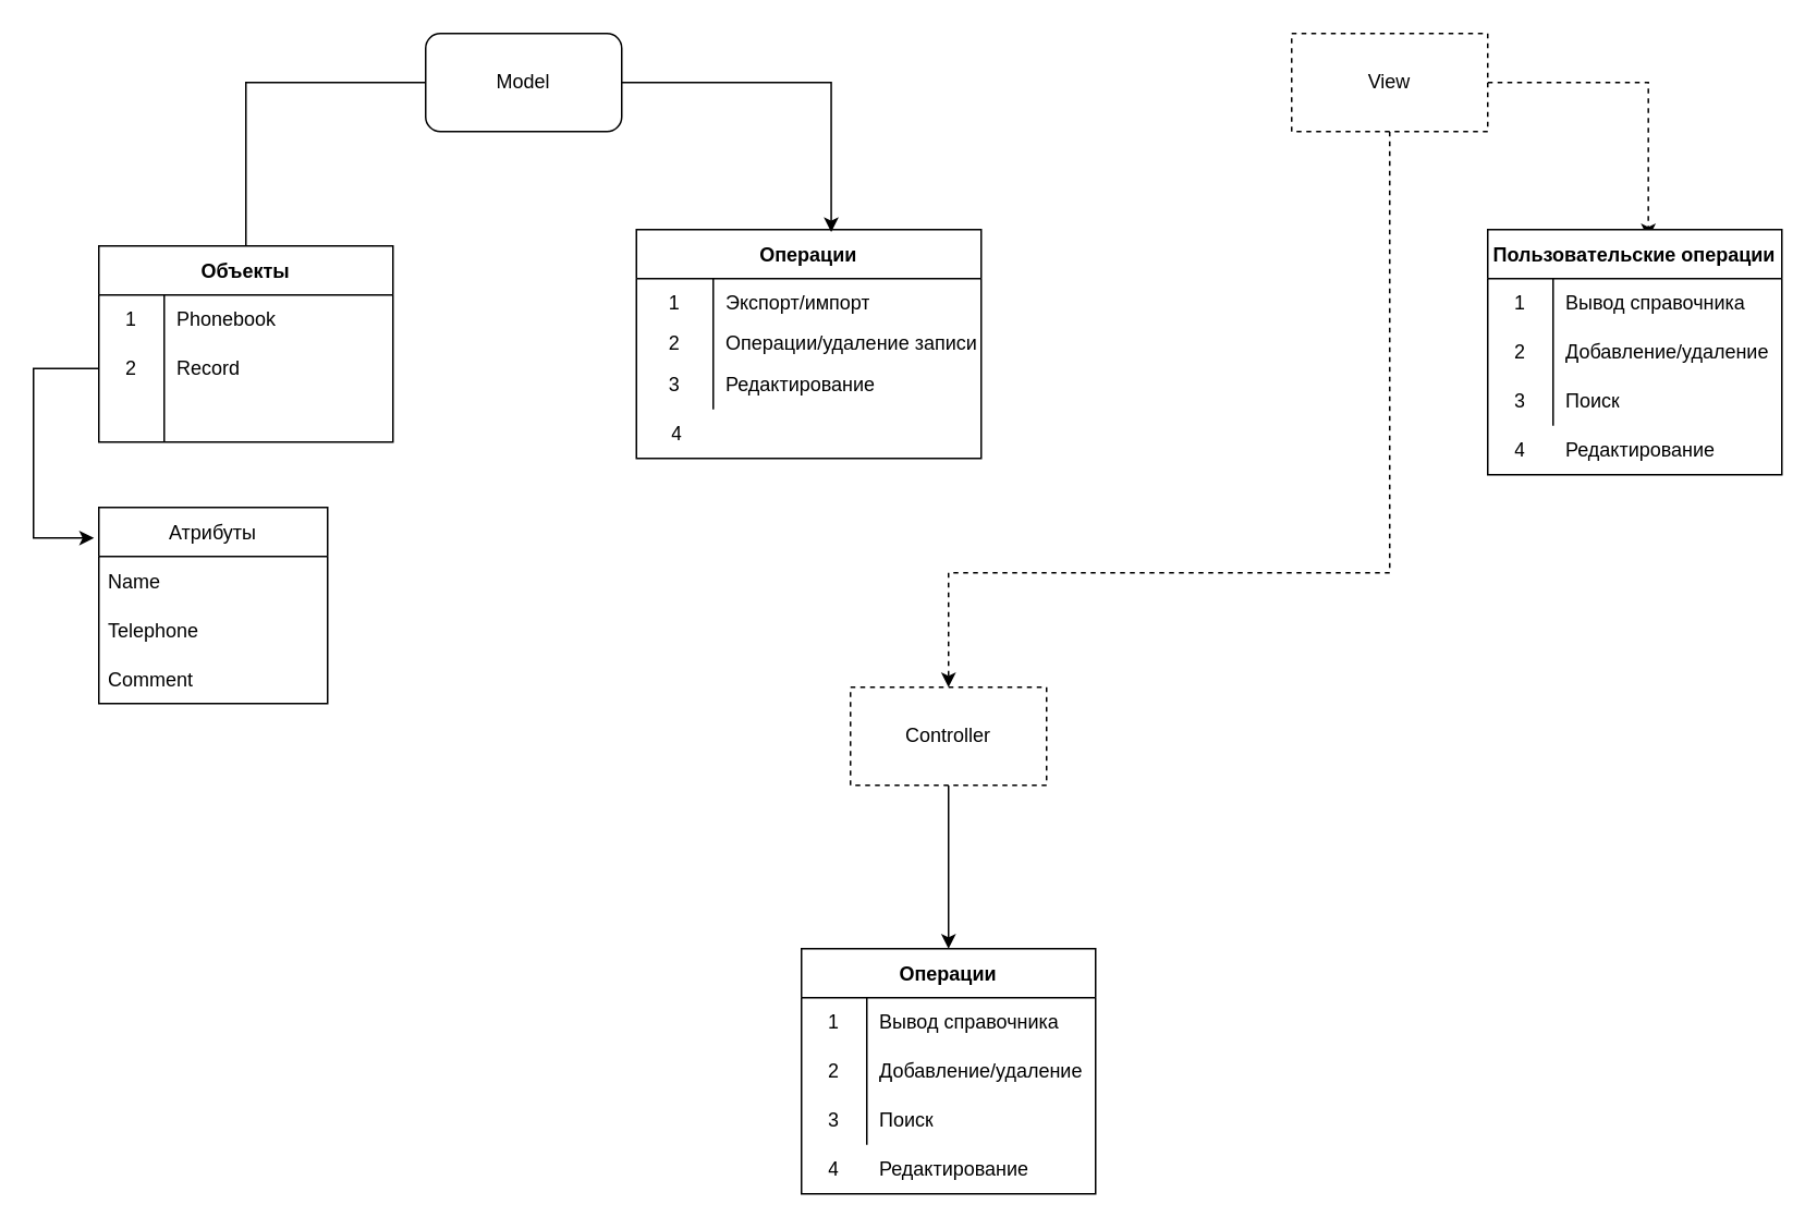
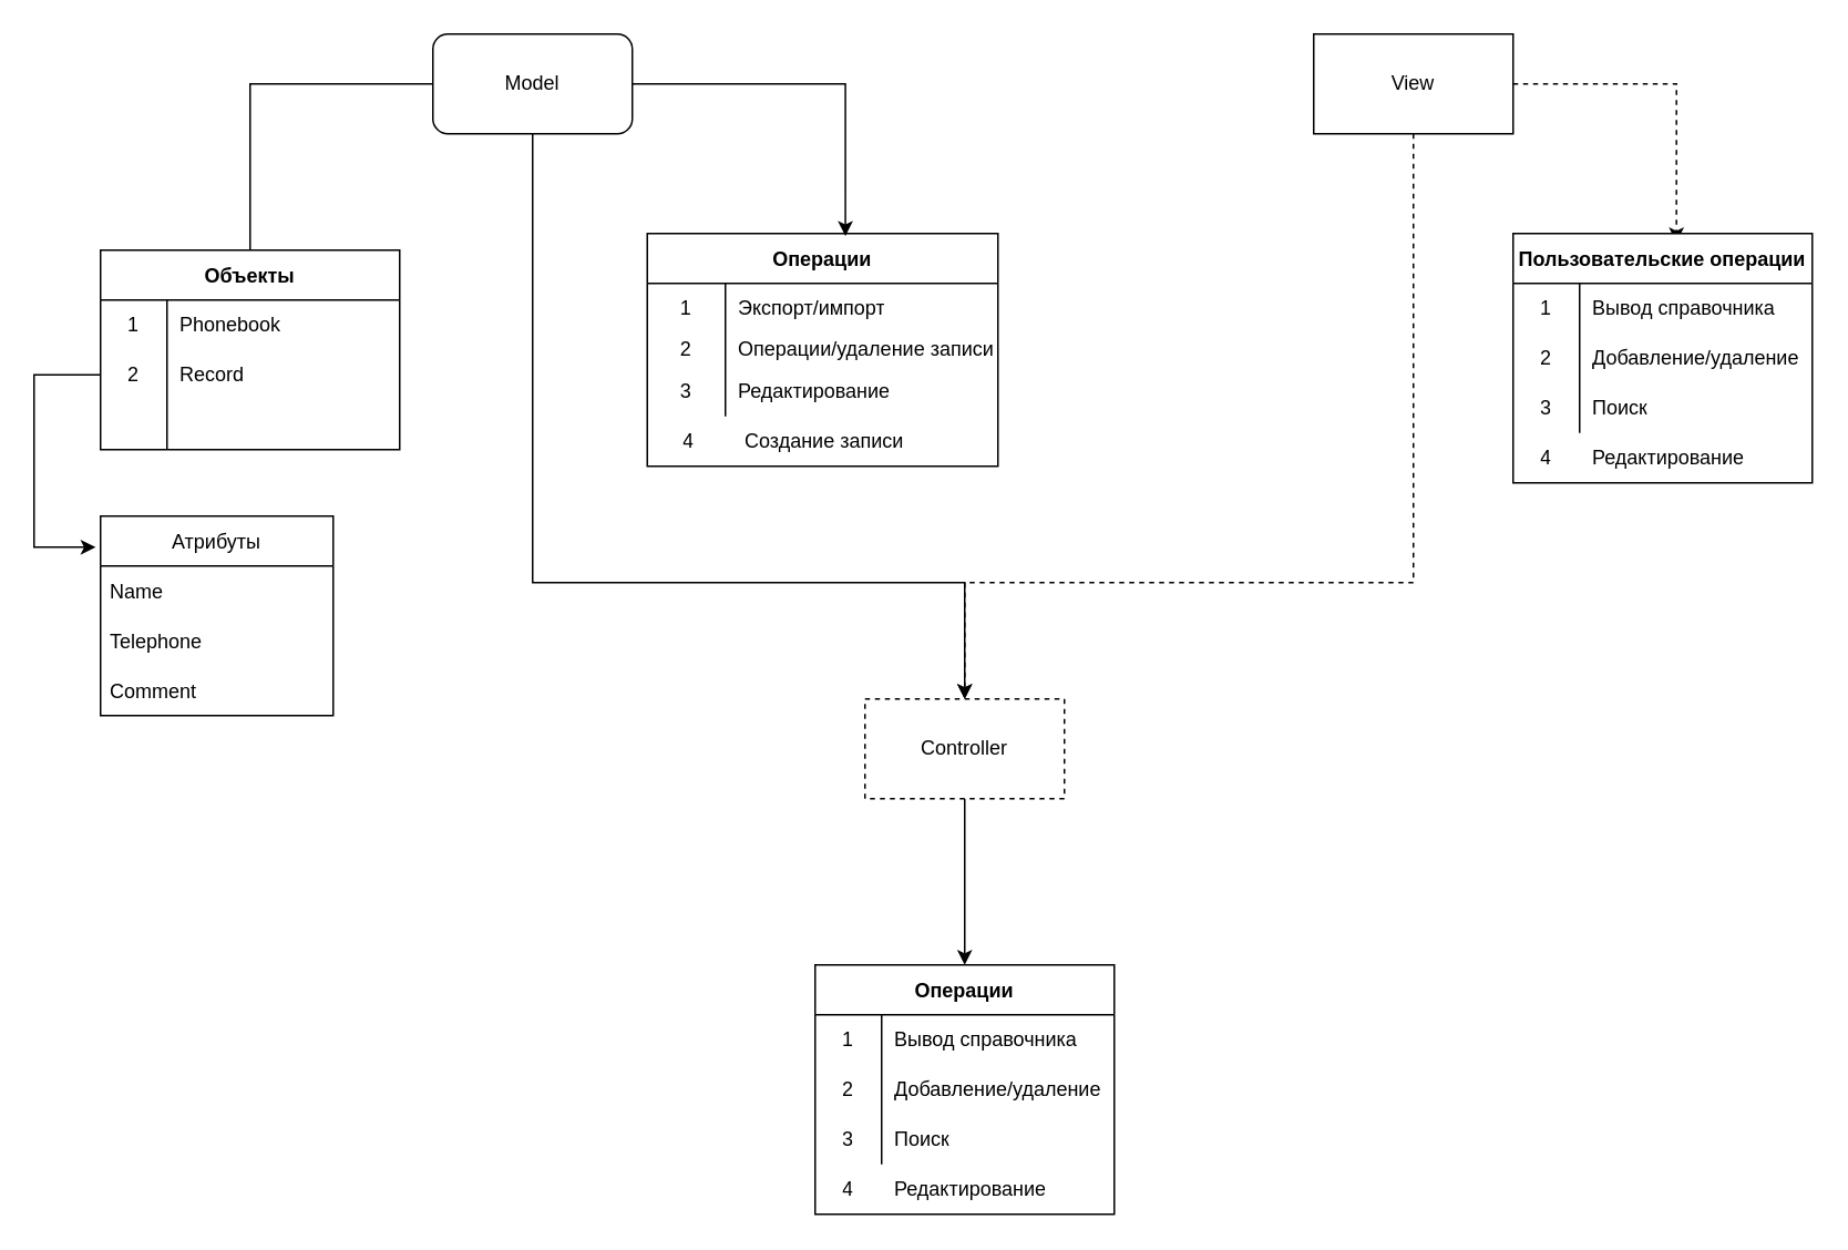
  <mxCell id="0" />
  <mxCell id="1" parent="0" />
  <mxCell id="2" value="Атрибуты" style="swimlane;fontStyle=0;childLayout=stackLayout;horizontal=1;startSize=30;horizontalStack=0;resizeParent=1;resizeParentMax=0;resizeLast=0;collapsible=1;marginBottom=0;" vertex="1" parent="1"><mxGeometry x="60" y="310" width="140" height="120" as="geometry" /></mxCell>
  <mxCell id="3" value="Name" style="text;strokeColor=none;fillColor=none;align=left;verticalAlign=middle;spacingLeft=4;spacingRight=4;overflow=hidden;points=[[0,0.5],[1,0.5]];portConstraint=eastwest;rotatable=0;" vertex="1" parent="2"><mxGeometry y="30" width="140" height="30" as="geometry" /></mxCell>
  <mxCell id="4" value="Telephone" style="text;strokeColor=none;fillColor=none;align=left;verticalAlign=middle;spacingLeft=4;spacingRight=4;overflow=hidden;points=[[0,0.5],[1,0.5]];portConstraint=eastwest;rotatable=0;" vertex="1" parent="2"><mxGeometry y="60" width="140" height="30" as="geometry" /></mxCell>
  <mxCell id="5" value="Comment" style="text;strokeColor=none;fillColor=none;align=left;verticalAlign=middle;spacingLeft=4;spacingRight=4;overflow=hidden;points=[[0,0.5],[1,0.5]];portConstraint=eastwest;rotatable=0;" vertex="1" parent="2"><mxGeometry y="90" width="140" height="30" as="geometry" /></mxCell>
  <mxCell id="6" value="Объекты" style="shape=table;startSize=30;container=1;collapsible=0;childLayout=tableLayout;fixedRows=1;rowLines=0;fontStyle=1;" vertex="1" parent="1"><mxGeometry x="60" y="150" width="180" height="120" as="geometry" /></mxCell>
  <mxCell id="7" value="" style="shape=tableRow;horizontal=0;startSize=0;swimlaneHead=0;swimlaneBody=0;top=0;left=0;bottom=0;right=0;collapsible=0;dropTarget=0;fillColor=none;points=[[0,0.5],[1,0.5]];portConstraint=eastwest;" vertex="1" parent="6"><mxGeometry y="30" width="180" height="30" as="geometry" /></mxCell>
  <mxCell id="8" value="1" style="shape=partialRectangle;html=1;whiteSpace=wrap;connectable=0;fillColor=none;top=0;left=0;bottom=0;right=0;overflow=hidden;pointerEvents=1;" vertex="1" parent="7"><mxGeometry width="40" height="30" as="geometry"><mxRectangle width="40" height="30" as="alternateBounds" /></mxGeometry></mxCell>
  <mxCell id="9" value="Phonebook" style="shape=partialRectangle;html=1;whiteSpace=wrap;connectable=0;fillColor=none;top=0;left=0;bottom=0;right=0;align=left;spacingLeft=6;overflow=hidden;" vertex="1" parent="7"><mxGeometry x="40" width="140" height="30" as="geometry"><mxRectangle width="140" height="30" as="alternateBounds" /></mxGeometry></mxCell>
  <mxCell id="10" value="" style="shape=tableRow;horizontal=0;startSize=0;swimlaneHead=0;swimlaneBody=0;top=0;left=0;bottom=0;right=0;collapsible=0;dropTarget=0;fillColor=none;points=[[0,0.5],[1,0.5]];portConstraint=eastwest;" vertex="1" parent="6"><mxGeometry y="60" width="180" height="30" as="geometry" /></mxCell>
  <mxCell id="11" value="2" style="shape=partialRectangle;html=1;whiteSpace=wrap;connectable=0;fillColor=none;top=0;left=0;bottom=0;right=0;overflow=hidden;" vertex="1" parent="10"><mxGeometry width="40" height="30" as="geometry"><mxRectangle width="40" height="30" as="alternateBounds" /></mxGeometry></mxCell>
  <mxCell id="12" value="Record" style="shape=partialRectangle;html=1;whiteSpace=wrap;connectable=0;fillColor=none;top=0;left=0;bottom=0;right=0;align=left;spacingLeft=6;overflow=hidden;" vertex="1" parent="10"><mxGeometry x="40" width="140" height="30" as="geometry"><mxRectangle width="140" height="30" as="alternateBounds" /></mxGeometry></mxCell>
  <mxCell id="13" value="" style="shape=tableRow;horizontal=0;startSize=0;swimlaneHead=0;swimlaneBody=0;top=0;left=0;bottom=0;right=0;collapsible=0;dropTarget=0;fillColor=none;points=[[0,0.5],[1,0.5]];portConstraint=eastwest;" vertex="1" parent="6"><mxGeometry y="90" width="180" height="30" as="geometry" /></mxCell>
  <mxCell id="14" value="" style="shape=partialRectangle;html=1;whiteSpace=wrap;connectable=0;fillColor=none;top=0;left=0;bottom=0;right=0;overflow=hidden;" vertex="1" parent="13"><mxGeometry width="40" height="30" as="geometry"><mxRectangle width="40" height="30" as="alternateBounds" /></mxGeometry></mxCell>
  <mxCell id="15" value="" style="shape=partialRectangle;html=1;whiteSpace=wrap;connectable=0;fillColor=none;top=0;left=0;bottom=0;right=0;align=left;spacingLeft=6;overflow=hidden;" vertex="1" parent="13"><mxGeometry x="40" width="140" height="30" as="geometry"><mxRectangle width="140" height="30" as="alternateBounds" /></mxGeometry></mxCell>
  <mxCell id="16" value="Операции" style="shape=table;startSize=30;container=1;collapsible=0;childLayout=tableLayout;fixedRows=1;rowLines=0;fontStyle=1;" vertex="1" parent="1"><mxGeometry x="389" y="140" width="211" height="140" as="geometry" /></mxCell>
  <mxCell id="17" value="" style="shape=tableRow;horizontal=0;startSize=0;swimlaneHead=0;swimlaneBody=0;top=0;left=0;bottom=0;right=0;collapsible=0;dropTarget=0;fillColor=none;points=[[0,0.5],[1,0.5]];portConstraint=eastwest;" vertex="1" parent="16"><mxGeometry y="30" width="211" height="30" as="geometry" /></mxCell>
  <mxCell id="18" value="1" style="shape=partialRectangle;html=1;whiteSpace=wrap;connectable=0;fillColor=none;top=0;left=0;bottom=0;right=0;overflow=hidden;pointerEvents=1;" vertex="1" parent="17"><mxGeometry width="47" height="30" as="geometry"><mxRectangle width="47" height="30" as="alternateBounds" /></mxGeometry></mxCell>
  <mxCell id="19" value="Экспорт/импорт" style="shape=partialRectangle;html=1;whiteSpace=wrap;connectable=0;fillColor=none;top=0;left=0;bottom=0;right=0;align=left;spacingLeft=6;overflow=hidden;" vertex="1" parent="17"><mxGeometry x="47" width="164" height="30" as="geometry"><mxRectangle width="164" height="30" as="alternateBounds" /></mxGeometry></mxCell>
  <mxCell id="20" value="" style="shape=tableRow;horizontal=0;startSize=0;swimlaneHead=0;swimlaneBody=0;top=0;left=0;bottom=0;right=0;collapsible=0;dropTarget=0;fillColor=none;points=[[0,0.5],[1,0.5]];portConstraint=eastwest;" vertex="1" parent="16"><mxGeometry y="60" width="211" height="20" as="geometry" /></mxCell>
  <mxCell id="21" value="2" style="shape=partialRectangle;html=1;whiteSpace=wrap;connectable=0;fillColor=none;top=0;left=0;bottom=0;right=0;overflow=hidden;" vertex="1" parent="20"><mxGeometry width="47" height="20" as="geometry"><mxRectangle width="47" height="20" as="alternateBounds" /></mxGeometry></mxCell>
  <mxCell id="22" value="Операции/удаление записи" style="shape=partialRectangle;html=1;whiteSpace=wrap;connectable=0;fillColor=none;top=0;left=0;bottom=0;right=0;align=left;spacingLeft=6;overflow=hidden;" vertex="1" parent="20"><mxGeometry x="47" width="164" height="20" as="geometry"><mxRectangle width="164" height="20" as="alternateBounds" /></mxGeometry></mxCell>
  <mxCell id="23" value="" style="shape=tableRow;horizontal=0;startSize=0;swimlaneHead=0;swimlaneBody=0;top=0;left=0;bottom=0;right=0;collapsible=0;dropTarget=0;fillColor=none;points=[[0,0.5],[1,0.5]];portConstraint=eastwest;" vertex="1" parent="16"><mxGeometry y="80" width="211" height="30" as="geometry" /></mxCell>
  <mxCell id="24" value="3" style="shape=partialRectangle;html=1;whiteSpace=wrap;connectable=0;fillColor=none;top=0;left=0;bottom=0;right=0;overflow=hidden;" vertex="1" parent="23"><mxGeometry width="47" height="30" as="geometry"><mxRectangle width="47" height="30" as="alternateBounds" /></mxGeometry></mxCell>
  <mxCell id="25" value="Редактирование" style="shape=partialRectangle;html=1;whiteSpace=wrap;connectable=0;fillColor=none;top=0;left=0;bottom=0;right=0;align=left;spacingLeft=6;overflow=hidden;" vertex="1" parent="23"><mxGeometry x="47" width="164" height="30" as="geometry"><mxRectangle width="164" height="30" as="alternateBounds" /></mxGeometry></mxCell>
  <mxCell id="26" value="4" style="shape=partialRectangle;html=1;whiteSpace=wrap;connectable=0;fillColor=none;top=0;left=0;bottom=0;right=0;overflow=hidden;" vertex="1" parent="1"><mxGeometry x="394" y="250" width="40" height="30" as="geometry"><mxRectangle width="40" height="30" as="alternateBounds" /></mxGeometry></mxCell>
  <mxCell id="27" style="edgeStyle=orthogonalEdgeStyle;rounded=0;orthogonalLoop=1;jettySize=auto;html=1;exitX=0;exitY=0.5;exitDx=0;exitDy=0;endArrow=none;" edge="1" parent="1" source="30" target="6"><mxGeometry relative="1" as="geometry" /></mxCell>
  <mxCell id="28" style="edgeStyle=orthogonalEdgeStyle;rounded=0;orthogonalLoop=1;jettySize=auto;html=1;exitX=1;exitY=0.5;exitDx=0;exitDy=0;entryX=0.565;entryY=0.011;entryDx=0;entryDy=0;entryPerimeter=0;" edge="1" parent="1" source="30" target="16"><mxGeometry relative="1" as="geometry" /></mxCell>
+ <mxCell id="29" style="edgeStyle=orthogonalEdgeStyle;rounded=0;orthogonalLoop=1;jettySize=auto;html=1;exitX=0.5;exitY=1;exitDx=0;exitDy=0;" edge="1" parent="1" source="30" target="50"><mxGeometry relative="1" as="geometry"><Array as="points"><mxPoint x="320" y="350" /><mxPoint x="580" y="350" /></Array></mxGeometry></mxCell>
  <mxCell id="30" value="Model" style="whiteSpace=wrap;html=1;rounded=1;" vertex="1" parent="1"><mxGeometry x="260" y="20" width="120" height="60" as="geometry" /></mxCell>
+ <mxCell id="31" value="Создание записи" style="shape=partialRectangle;html=1;whiteSpace=wrap;connectable=0;fillColor=none;top=0;left=0;bottom=0;right=0;align=left;spacingLeft=6;overflow=hidden;" vertex="1" parent="1"><mxGeometry x="440" y="250" width="140" height="30" as="geometry"><mxRectangle width="140" height="30" as="alternateBounds" /></mxGeometry></mxCell>
  <mxCell id="32" style="edgeStyle=orthogonalEdgeStyle;rounded=0;orthogonalLoop=1;jettySize=auto;html=1;entryX=-0.021;entryY=0.156;entryDx=0;entryDy=0;entryPerimeter=0;" edge="1" parent="1" source="10" target="2"><mxGeometry relative="1" as="geometry"><Array as="points"><mxPoint x="20" y="225" /><mxPoint x="20" y="329" /></Array></mxGeometry></mxCell>
  <mxCell id="33" style="edgeStyle=orthogonalEdgeStyle;rounded=0;orthogonalLoop=1;jettySize=auto;html=1;exitX=1;exitY=0.5;exitDx=0;exitDy=0;entryX=0.546;entryY=0.036;entryDx=0;entryDy=0;entryPerimeter=0;dashed=1;" edge="1" parent="1" source="35" target="36"><mxGeometry relative="1" as="geometry" /></mxCell>
  <mxCell id="34" style="edgeStyle=orthogonalEdgeStyle;rounded=0;orthogonalLoop=1;jettySize=auto;html=1;exitX=0.5;exitY=1;exitDx=0;exitDy=0;dashed=1;" edge="1" parent="1" source="35" target="50"><mxGeometry relative="1" as="geometry"><Array as="points"><mxPoint x="850" y="350" /><mxPoint x="580" y="350" /></Array></mxGeometry></mxCell>
- <mxCell id="35" value="View" style="rounded=0;whiteSpace=wrap;html=1;dashed=1;" vertex="1" parent="1"><mxGeometry x="790" y="20" width="120" height="60" as="geometry" /></mxCell>
+ <mxCell id="35" value="View" style="rounded=0;whiteSpace=wrap;html=1;" vertex="1" parent="1"><mxGeometry x="790" y="20" width="120" height="60" as="geometry" /></mxCell>
  <mxCell id="36" value="Пользовательские операции" style="shape=table;startSize=30;container=1;collapsible=0;childLayout=tableLayout;fixedRows=1;rowLines=0;fontStyle=1;" vertex="1" parent="1"><mxGeometry x="910" y="140" width="180" height="150" as="geometry" /></mxCell>
  <mxCell id="37" value="" style="shape=tableRow;horizontal=0;startSize=0;swimlaneHead=0;swimlaneBody=0;top=0;left=0;bottom=0;right=0;collapsible=0;dropTarget=0;fillColor=none;points=[[0,0.5],[1,0.5]];portConstraint=eastwest;" vertex="1" parent="36"><mxGeometry y="30" width="180" height="30" as="geometry" /></mxCell>
  <mxCell id="38" value="1" style="shape=partialRectangle;html=1;whiteSpace=wrap;connectable=0;fillColor=none;top=0;left=0;bottom=0;right=0;overflow=hidden;pointerEvents=1;" vertex="1" parent="37"><mxGeometry width="40" height="30" as="geometry"><mxRectangle width="40" height="30" as="alternateBounds" /></mxGeometry></mxCell>
  <mxCell id="39" value="Вывод справочника" style="shape=partialRectangle;html=1;whiteSpace=wrap;connectable=0;fillColor=none;top=0;left=0;bottom=0;right=0;align=left;spacingLeft=6;overflow=hidden;" vertex="1" parent="37"><mxGeometry x="40" width="140" height="30" as="geometry"><mxRectangle width="140" height="30" as="alternateBounds" /></mxGeometry></mxCell>
  <mxCell id="40" value="" style="shape=tableRow;horizontal=0;startSize=0;swimlaneHead=0;swimlaneBody=0;top=0;left=0;bottom=0;right=0;collapsible=0;dropTarget=0;fillColor=none;points=[[0,0.5],[1,0.5]];portConstraint=eastwest;" vertex="1" parent="36"><mxGeometry y="60" width="180" height="30" as="geometry" /></mxCell>
  <mxCell id="41" value="2" style="shape=partialRectangle;html=1;whiteSpace=wrap;connectable=0;fillColor=none;top=0;left=0;bottom=0;right=0;overflow=hidden;" vertex="1" parent="40"><mxGeometry width="40" height="30" as="geometry"><mxRectangle width="40" height="30" as="alternateBounds" /></mxGeometry></mxCell>
  <mxCell id="42" value="Добавление/удаление" style="shape=partialRectangle;html=1;whiteSpace=wrap;connectable=0;fillColor=none;top=0;left=0;bottom=0;right=0;align=left;spacingLeft=6;overflow=hidden;" vertex="1" parent="40"><mxGeometry x="40" width="140" height="30" as="geometry"><mxRectangle width="140" height="30" as="alternateBounds" /></mxGeometry></mxCell>
  <mxCell id="43" value="" style="shape=tableRow;horizontal=0;startSize=0;swimlaneHead=0;swimlaneBody=0;top=0;left=0;bottom=0;right=0;collapsible=0;dropTarget=0;fillColor=none;points=[[0,0.5],[1,0.5]];portConstraint=eastwest;" vertex="1" parent="36"><mxGeometry y="90" width="180" height="30" as="geometry" /></mxCell>
  <mxCell id="44" value="3" style="shape=partialRectangle;html=1;whiteSpace=wrap;connectable=0;fillColor=none;top=0;left=0;bottom=0;right=0;overflow=hidden;" vertex="1" parent="43"><mxGeometry width="40" height="30" as="geometry"><mxRectangle width="40" height="30" as="alternateBounds" /></mxGeometry></mxCell>
  <mxCell id="45" value="Поиск" style="shape=partialRectangle;html=1;whiteSpace=wrap;connectable=0;fillColor=none;top=0;left=0;bottom=0;right=0;align=left;spacingLeft=6;overflow=hidden;" vertex="1" parent="43"><mxGeometry x="40" width="140" height="30" as="geometry"><mxRectangle width="140" height="30" as="alternateBounds" /></mxGeometry></mxCell>
  <mxCell id="46" value="" style="shape=tableRow;horizontal=0;startSize=0;swimlaneHead=0;swimlaneBody=0;top=0;left=0;bottom=0;right=0;collapsible=0;dropTarget=0;fillColor=none;points=[[0,0.5],[1,0.5]];portConstraint=eastwest;" vertex="1" parent="1"><mxGeometry x="770" y="340" width="180" height="30" as="geometry" /></mxCell>
  <mxCell id="47" value="Редактирование" style="shape=partialRectangle;html=1;whiteSpace=wrap;connectable=0;fillColor=none;top=0;left=0;bottom=0;right=0;align=left;spacingLeft=6;overflow=hidden;" vertex="1" parent="1"><mxGeometry x="950" y="260" width="140" height="30" as="geometry"><mxRectangle width="140" height="30" as="alternateBounds" /></mxGeometry></mxCell>
  <mxCell id="48" value="4" style="shape=partialRectangle;html=1;whiteSpace=wrap;connectable=0;fillColor=none;top=0;left=0;bottom=0;right=0;overflow=hidden;" vertex="1" parent="1"><mxGeometry x="910" y="260" width="40" height="30" as="geometry"><mxRectangle width="40" height="30" as="alternateBounds" /></mxGeometry></mxCell>
  <mxCell id="49" style="edgeStyle=orthogonalEdgeStyle;rounded=0;orthogonalLoop=1;jettySize=auto;html=1;exitX=0.5;exitY=1;exitDx=0;exitDy=0;entryX=0.5;entryY=0;entryDx=0;entryDy=0;" edge="1" parent="1" source="50" target="51"><mxGeometry relative="1" as="geometry" /></mxCell>
  <mxCell id="50" value="Controller" style="rounded=0;whiteSpace=wrap;html=1;dashed=1;" vertex="1" parent="1"><mxGeometry x="520" y="420" width="120" height="60" as="geometry" /></mxCell>
  <mxCell id="51" value="Операции" style="shape=table;startSize=30;container=1;collapsible=0;childLayout=tableLayout;fixedRows=1;rowLines=0;fontStyle=1;" vertex="1" parent="1"><mxGeometry x="490" y="580" width="180" height="150" as="geometry" /></mxCell>
  <mxCell id="52" value="" style="shape=tableRow;horizontal=0;startSize=0;swimlaneHead=0;swimlaneBody=0;top=0;left=0;bottom=0;right=0;collapsible=0;dropTarget=0;fillColor=none;points=[[0,0.5],[1,0.5]];portConstraint=eastwest;" vertex="1" parent="51"><mxGeometry y="30" width="180" height="30" as="geometry" /></mxCell>
  <mxCell id="53" value="1" style="shape=partialRectangle;html=1;whiteSpace=wrap;connectable=0;fillColor=none;top=0;left=0;bottom=0;right=0;overflow=hidden;pointerEvents=1;" vertex="1" parent="52"><mxGeometry width="40" height="30" as="geometry"><mxRectangle width="40" height="30" as="alternateBounds" /></mxGeometry></mxCell>
  <mxCell id="54" value="Вывод справочника" style="shape=partialRectangle;html=1;whiteSpace=wrap;connectable=0;fillColor=none;top=0;left=0;bottom=0;right=0;align=left;spacingLeft=6;overflow=hidden;" vertex="1" parent="52"><mxGeometry x="40" width="140" height="30" as="geometry"><mxRectangle width="140" height="30" as="alternateBounds" /></mxGeometry></mxCell>
  <mxCell id="55" value="" style="shape=tableRow;horizontal=0;startSize=0;swimlaneHead=0;swimlaneBody=0;top=0;left=0;bottom=0;right=0;collapsible=0;dropTarget=0;fillColor=none;points=[[0,0.5],[1,0.5]];portConstraint=eastwest;" vertex="1" parent="51"><mxGeometry y="60" width="180" height="30" as="geometry" /></mxCell>
  <mxCell id="56" value="2" style="shape=partialRectangle;html=1;whiteSpace=wrap;connectable=0;fillColor=none;top=0;left=0;bottom=0;right=0;overflow=hidden;" vertex="1" parent="55"><mxGeometry width="40" height="30" as="geometry"><mxRectangle width="40" height="30" as="alternateBounds" /></mxGeometry></mxCell>
  <mxCell id="57" value="Добавление/удаление" style="shape=partialRectangle;html=1;whiteSpace=wrap;connectable=0;fillColor=none;top=0;left=0;bottom=0;right=0;align=left;spacingLeft=6;overflow=hidden;" vertex="1" parent="55"><mxGeometry x="40" width="140" height="30" as="geometry"><mxRectangle width="140" height="30" as="alternateBounds" /></mxGeometry></mxCell>
  <mxCell id="58" value="" style="shape=tableRow;horizontal=0;startSize=0;swimlaneHead=0;swimlaneBody=0;top=0;left=0;bottom=0;right=0;collapsible=0;dropTarget=0;fillColor=none;points=[[0,0.5],[1,0.5]];portConstraint=eastwest;" vertex="1" parent="51"><mxGeometry y="90" width="180" height="30" as="geometry" /></mxCell>
  <mxCell id="59" value="3" style="shape=partialRectangle;html=1;whiteSpace=wrap;connectable=0;fillColor=none;top=0;left=0;bottom=0;right=0;overflow=hidden;" vertex="1" parent="58"><mxGeometry width="40" height="30" as="geometry"><mxRectangle width="40" height="30" as="alternateBounds" /></mxGeometry></mxCell>
  <mxCell id="60" value="Поиск" style="shape=partialRectangle;html=1;whiteSpace=wrap;connectable=0;fillColor=none;top=0;left=0;bottom=0;right=0;align=left;spacingLeft=6;overflow=hidden;" vertex="1" parent="58"><mxGeometry x="40" width="140" height="30" as="geometry"><mxRectangle width="140" height="30" as="alternateBounds" /></mxGeometry></mxCell>
  <mxCell id="61" value="Редактирование" style="shape=partialRectangle;html=1;whiteSpace=wrap;connectable=0;fillColor=none;top=0;left=0;bottom=0;right=0;align=left;spacingLeft=6;overflow=hidden;" vertex="1" parent="1"><mxGeometry x="530" y="700" width="140" height="30" as="geometry"><mxRectangle width="140" height="30" as="alternateBounds" /></mxGeometry></mxCell>
  <mxCell id="62" value="4" style="shape=partialRectangle;html=1;whiteSpace=wrap;connectable=0;fillColor=none;top=0;left=0;bottom=0;right=0;overflow=hidden;" vertex="1" parent="1"><mxGeometry x="490" y="700" width="40" height="30" as="geometry"><mxRectangle width="40" height="30" as="alternateBounds" /></mxGeometry></mxCell>
